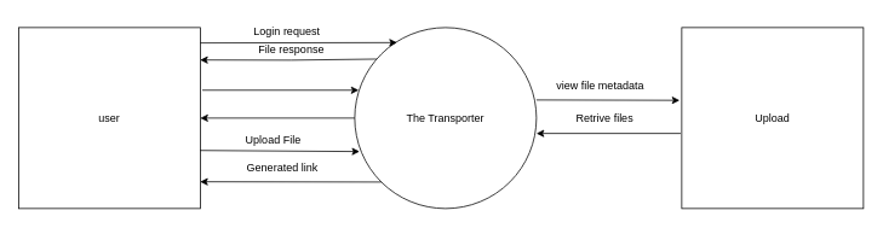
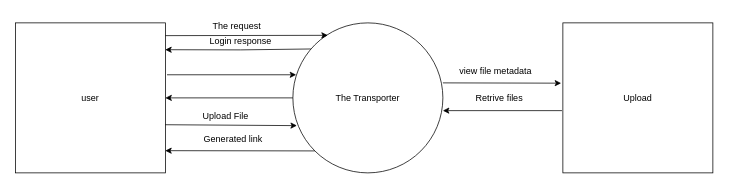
  <mxCell id="0" />
  <mxCell id="1" parent="0" />
  <mxCell id="2" value="The Transporter" style="ellipse;whiteSpace=wrap;html=1;aspect=fixed;" parent="1" vertex="1"><mxGeometry x="390" y="30" width="200" height="200" as="geometry" /></mxCell>
  <mxCell id="3" value="user" style="whiteSpace=wrap;html=1;aspect=fixed;" parent="1" vertex="1"><mxGeometry x="20" y="30" width="200" height="200" as="geometry" /></mxCell>
  <mxCell id="4" value="Upload" style="whiteSpace=wrap;html=1;aspect=fixed;" parent="1" vertex="1"><mxGeometry x="750" y="30" width="200" height="200" as="geometry" /></mxCell>
  <mxCell id="5" value="" style="endArrow=classic;html=1;rounded=0;entryX=0.233;entryY=0.083;entryDx=0;entryDy=0;entryPerimeter=0;" edge="1" parent="1" target="2"><mxGeometry width="50" height="50" relative="1" as="geometry"><mxPoint x="220" y="47" as="sourcePoint" /><mxPoint x="460" y="230" as="targetPoint" /></mxGeometry></mxCell>
  <mxCell id="6" value="" style="endArrow=classic;html=1;rounded=0;entryX=0.999;entryY=0.179;entryDx=0;entryDy=0;exitX=0.12;exitY=0.174;exitDx=0;exitDy=0;entryPerimeter=0;exitPerimeter=0;" edge="1" parent="1" source="2" target="3"><mxGeometry width="50" height="50" relative="1" as="geometry"><mxPoint x="410" y="190" as="sourcePoint" /><mxPoint x="460" y="140" as="targetPoint" /><Array as="points"><mxPoint x="320" y="66" /></Array></mxGeometry></mxCell>
- <mxCell id="7" value="Login request" style="text;html=1;align=center;verticalAlign=middle;resizable=0;points=[];autosize=1;strokeColor=none;fillColor=none;" vertex="1" parent="1"><mxGeometry x="265" y="20" width="100" height="30" as="geometry" /></mxCell>
- <mxCell id="8" value="File response" style="text;html=1;align=center;verticalAlign=middle;resizable=0;points=[];autosize=1;strokeColor=none;fillColor=none;" vertex="1" parent="1"><mxGeometry x="265" y="40" width="110" height="30" as="geometry" /></mxCell>
+ <mxCell id="7" value="The request" style="text;html=1;align=center;verticalAlign=middle;resizable=0;points=[];autosize=1;strokeColor=none;fillColor=none;" vertex="1" parent="1"><mxGeometry x="265" y="20" width="100" height="30" as="geometry" /></mxCell>
+ <mxCell id="8" value="Login response" style="text;html=1;align=center;verticalAlign=middle;resizable=0;points=[];autosize=1;strokeColor=none;fillColor=none;" vertex="1" parent="1"><mxGeometry x="265" y="40" width="110" height="30" as="geometry" /></mxCell>
  <mxCell id="9" value="" style="endArrow=classic;html=1;rounded=0;entryX=0.027;entryY=0.685;entryDx=0;entryDy=0;entryPerimeter=0;exitX=0.999;exitY=0.679;exitDx=0;exitDy=0;exitPerimeter=0;" edge="1" parent="1" source="3" target="2"><mxGeometry width="50" height="50" relative="1" as="geometry"><mxPoint x="220" y="149" as="sourcePoint" /><mxPoint x="460" y="300" as="targetPoint" /><Array as="points" /></mxGeometry></mxCell>
  <mxCell id="10" value="Upload File" style="text;html=1;align=center;verticalAlign=middle;resizable=0;points=[];autosize=1;strokeColor=none;fillColor=none;" vertex="1" parent="1"><mxGeometry x="260" y="140" width="80" height="30" as="geometry" /></mxCell>
  <mxCell id="11" value="" style="endArrow=classic;html=1;rounded=0;exitX=1.011;exitY=0.346;exitDx=0;exitDy=0;exitPerimeter=0;entryX=0.022;entryY=0.346;entryDx=0;entryDy=0;entryPerimeter=0;" edge="1" parent="1" source="3" target="2"><mxGeometry width="50" height="50" relative="1" as="geometry"><mxPoint x="410" y="350" as="sourcePoint" /><mxPoint x="460" y="300" as="targetPoint" /></mxGeometry></mxCell>
  <mxCell id="12" value="" style="endArrow=classic;html=1;rounded=0;exitX=0;exitY=1;exitDx=0;exitDy=0;entryX=0.999;entryY=0.852;entryDx=0;entryDy=0;entryPerimeter=0;" edge="1" parent="1" source="2" target="3"><mxGeometry width="50" height="50" relative="1" as="geometry"><mxPoint x="220" y="180" as="sourcePoint" /><mxPoint x="220" y="210" as="targetPoint" /><Array as="points" /></mxGeometry></mxCell>
  <mxCell id="13" value="Generated link" style="text;html=1;align=center;verticalAlign=middle;resizable=0;points=[];autosize=1;strokeColor=none;fillColor=none;" vertex="1" parent="1"><mxGeometry x="260" y="170" width="100" height="30" as="geometry" /></mxCell>
  <mxCell id="14" value="" style="endArrow=classic;html=1;rounded=0;exitX=0;exitY=0.5;exitDx=0;exitDy=0;entryX=1;entryY=0.5;entryDx=0;entryDy=0;" edge="1" parent="1" source="2" target="3"><mxGeometry width="50" height="50" relative="1" as="geometry"><mxPoint x="429" y="211" as="sourcePoint" /><mxPoint x="230" y="210" as="targetPoint" /><Array as="points" /></mxGeometry></mxCell>
  <mxCell id="15" value="" style="endArrow=classic;html=1;rounded=0;entryX=-0.023;entryY=0.202;entryDx=0;entryDy=0;entryPerimeter=0;" edge="1" parent="1"><mxGeometry width="50" height="50" relative="1" as="geometry"><mxPoint x="590" y="110" as="sourcePoint" /><mxPoint x="747.7" y="110.4" as="targetPoint" /></mxGeometry></mxCell>
  <mxCell id="16" value="" style="endArrow=classic;html=1;rounded=0;exitX=-0.006;exitY=0.585;exitDx=0;exitDy=0;exitPerimeter=0;" edge="1" parent="1" source="4"><mxGeometry width="50" height="50" relative="1" as="geometry"><mxPoint x="410" y="350" as="sourcePoint" /><mxPoint x="590" y="147" as="targetPoint" /></mxGeometry></mxCell>
  <mxCell id="17" value="view file metadata" style="text;html=1;align=center;verticalAlign=middle;resizable=0;points=[];autosize=1;strokeColor=none;fillColor=none;" vertex="1" parent="1"><mxGeometry x="600" y="80" width="120" height="30" as="geometry" /></mxCell>
  <mxCell id="18" value="Retrive files" style="text;html=1;align=center;verticalAlign=middle;resizable=0;points=[];autosize=1;strokeColor=none;fillColor=none;" vertex="1" parent="1"><mxGeometry x="620" y="115" width="90" height="30" as="geometry" /></mxCell>
